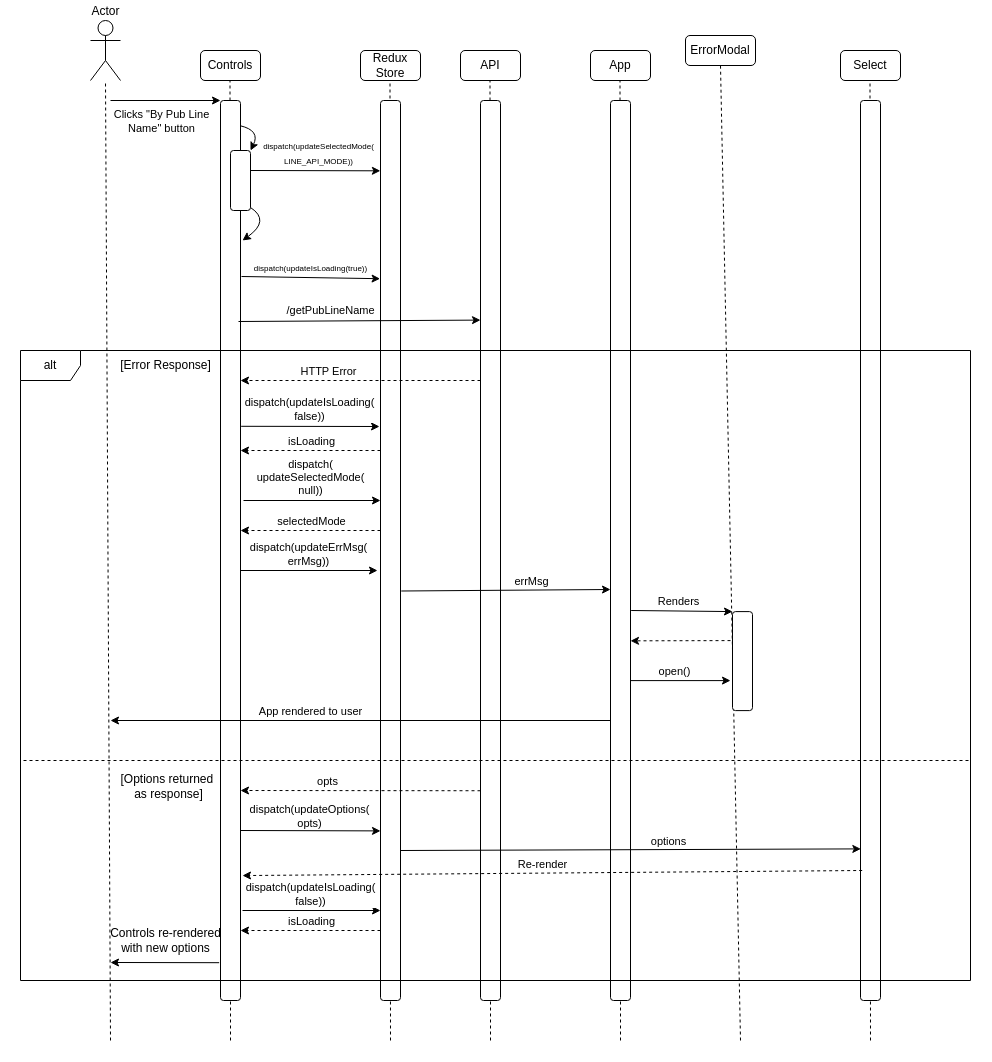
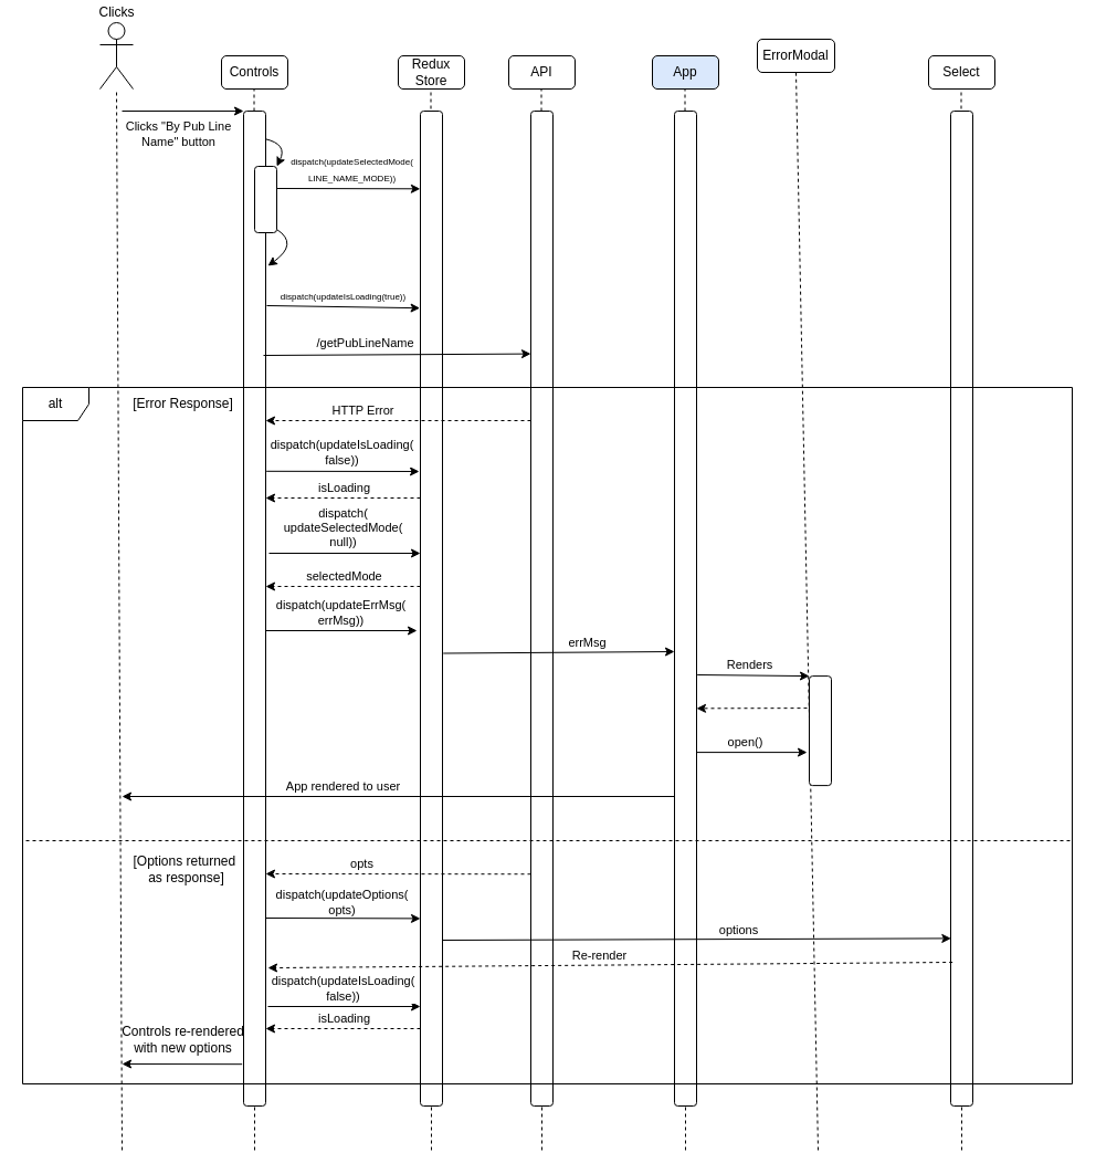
  <mxCell id="0" />
  <mxCell id="1" parent="0" />
  <mxCell id="2" value="" style="rounded=1;whiteSpace=wrap;html=1;" parent="1" vertex="1"><mxGeometry x="610" y="100" width="20" height="900" as="geometry" /></mxCell>
- <mxCell id="3" value="Actor" style="shape=umlActor;verticalLabelPosition=top;verticalAlign=bottom;html=1;outlineConnect=0;labelPosition=center;align=center;" parent="1" vertex="1"><mxGeometry x="90" y="20" width="30" height="60" as="geometry" /></mxCell>
+ <mxCell id="3" value="Clicks" style="shape=umlActor;verticalLabelPosition=top;verticalAlign=bottom;html=1;outlineConnect=0;labelPosition=center;align=center;" parent="1" vertex="1"><mxGeometry x="90" y="20" width="30" height="60" as="geometry" /></mxCell>
  <mxCell id="4" value="" style="endArrow=none;dashed=1;html=1;rounded=0;" parent="1" edge="1"><mxGeometry width="50" height="50" relative="1" as="geometry"><mxPoint x="110" y="1040" as="sourcePoint" /><mxPoint x="105" y="80" as="targetPoint" /></mxGeometry></mxCell>
  <mxCell id="5" value="Controls" style="rounded=1;whiteSpace=wrap;html=1;" parent="1" vertex="1"><mxGeometry x="200" y="50" width="60" height="30" as="geometry" /></mxCell>
  <mxCell id="6" value="" style="endArrow=none;dashed=1;html=1;rounded=0;" parent="1" source="18" edge="1"><mxGeometry width="50" height="50" relative="1" as="geometry"><mxPoint x="229.5" y="660.667" as="sourcePoint" /><mxPoint x="229.5" y="80" as="targetPoint" /></mxGeometry></mxCell>
  <mxCell id="7" value="Redux Store" style="rounded=1;whiteSpace=wrap;html=1;" parent="1" vertex="1"><mxGeometry x="360" y="50" width="60" height="30" as="geometry" /></mxCell>
  <mxCell id="8" value="" style="endArrow=none;dashed=1;html=1;rounded=0;" parent="1" edge="1"><mxGeometry width="50" height="50" relative="1" as="geometry"><mxPoint x="390" y="1040" as="sourcePoint" /><mxPoint x="389.5" y="80" as="targetPoint" /></mxGeometry></mxCell>
  <mxCell id="9" value="API" style="rounded=1;whiteSpace=wrap;html=1;" parent="1" vertex="1"><mxGeometry x="460" y="50" width="60" height="30" as="geometry" /></mxCell>
  <mxCell id="10" value="" style="endArrow=none;dashed=1;html=1;rounded=0;" parent="1" source="31" edge="1"><mxGeometry width="50" height="50" relative="1" as="geometry"><mxPoint x="489.5" y="660.667" as="sourcePoint" /><mxPoint x="489.5" y="80" as="targetPoint" /></mxGeometry></mxCell>
- <mxCell id="11" value="App" style="rounded=1;whiteSpace=wrap;html=1;" parent="1" vertex="1"><mxGeometry x="590" y="50" width="60" height="30" as="geometry" /></mxCell>
+ <mxCell id="11" value="App" style="rounded=1;whiteSpace=wrap;html=1;fillColor=#dae8fc;" parent="1" vertex="1"><mxGeometry x="590" y="50" width="60" height="30" as="geometry" /></mxCell>
  <mxCell id="12" value="" style="endArrow=none;dashed=1;html=1;rounded=0;" parent="1" source="2" edge="1"><mxGeometry width="50" height="50" relative="1" as="geometry"><mxPoint x="619.5" y="660.667" as="sourcePoint" /><mxPoint x="619.5" y="80" as="targetPoint" /></mxGeometry></mxCell>
  <mxCell id="13" value="ErrorModal" style="rounded=1;whiteSpace=wrap;html=1;" parent="1" vertex="1"><mxGeometry x="685" y="35" width="70" height="30" as="geometry" /></mxCell>
  <mxCell id="14" value="" style="endArrow=none;dashed=1;html=1;rounded=0;entryX=0.5;entryY=1;entryDx=0;entryDy=0;" parent="1" target="13" edge="1"><mxGeometry width="50" height="50" relative="1" as="geometry"><mxPoint x="740" y="1040" as="sourcePoint" /><mxPoint x="740" y="300" as="targetPoint" /></mxGeometry></mxCell>
  <mxCell id="15" value="Select" style="rounded=1;whiteSpace=wrap;html=1;" parent="1" vertex="1"><mxGeometry x="840" y="50" width="60" height="30" as="geometry" /></mxCell>
  <mxCell id="16" value="" style="endArrow=none;dashed=1;html=1;rounded=0;" parent="1" edge="1"><mxGeometry width="50" height="50" relative="1" as="geometry"><mxPoint x="870" y="1040" as="sourcePoint" /><mxPoint x="869.5" y="80" as="targetPoint" /></mxGeometry></mxCell>
  <mxCell id="17" value="" style="endArrow=none;dashed=1;html=1;rounded=0;" parent="1" target="18" edge="1"><mxGeometry width="50" height="50" relative="1" as="geometry"><mxPoint x="230" y="1040" as="sourcePoint" /><mxPoint x="229.5" y="80" as="targetPoint" /></mxGeometry></mxCell>
  <mxCell id="18" value="" style="rounded=1;whiteSpace=wrap;html=1;" parent="1" vertex="1"><mxGeometry x="220" y="100" width="20" height="900" as="geometry" /></mxCell>
  <mxCell id="19" value="" style="endArrow=classic;html=1;rounded=0;" parent="1" edge="1"><mxGeometry width="50" height="50" relative="1" as="geometry"><mxPoint x="110" y="100" as="sourcePoint" /><mxPoint x="220" y="100" as="targetPoint" /></mxGeometry></mxCell>
  <mxCell id="20" value="Clicks &quot;By Pub Line&lt;div&gt;Name&quot; button&lt;/div&gt;" style="edgeLabel;html=1;align=center;verticalAlign=middle;resizable=0;points=[];" parent="19" vertex="1" connectable="0"><mxGeometry x="-0.091" y="-3" relative="1" as="geometry"><mxPoint y="17" as="offset" /></mxGeometry></mxCell>
  <mxCell id="21" value="" style="group" parent="1" vertex="1" connectable="0"><mxGeometry x="230" y="130" width="40" height="90" as="geometry" /></mxCell>
  <mxCell id="22" value="" style="rounded=1;whiteSpace=wrap;html=1;" parent="21" vertex="1"><mxGeometry y="20" width="20" height="60" as="geometry" /></mxCell>
  <mxCell id="23" value="" style="curved=1;endArrow=classic;html=1;rounded=0;exitX=0.979;exitY=0.028;exitDx=0;exitDy=0;exitPerimeter=0;entryX=1;entryY=0;entryDx=0;entryDy=0;" parent="21" source="18" target="22" edge="1"><mxGeometry width="50" height="50" relative="1" as="geometry"><mxPoint x="40" y="10" as="sourcePoint" /><mxPoint x="50" y="120" as="targetPoint" /><Array as="points"><mxPoint x="30" /></Array></mxGeometry></mxCell>
  <mxCell id="24" value="" style="curved=1;endArrow=classic;html=1;rounded=0;exitX=1.033;exitY=0.059;exitDx=0;exitDy=0;exitPerimeter=0;" parent="21" edge="1"><mxGeometry width="50" height="50" relative="1" as="geometry"><mxPoint x="20" y="77" as="sourcePoint" /><mxPoint x="12" y="110" as="targetPoint" /><Array as="points"><mxPoint x="40" y="90" /></Array></mxGeometry></mxCell>
  <mxCell id="25" value="" style="endArrow=classic;html=1;rounded=0;entryX=0.976;entryY=0.958;entryDx=0;entryDy=0;entryPerimeter=0;" parent="21" target="27" edge="1"><mxGeometry width="50" height="50" relative="1" as="geometry"><mxPoint x="20" y="40" as="sourcePoint" /><mxPoint x="116" y="38" as="targetPoint" /></mxGeometry></mxCell>
  <mxCell id="26" value="" style="rounded=1;whiteSpace=wrap;html=1;" parent="1" vertex="1"><mxGeometry x="380" y="100" width="20" height="900" as="geometry" /></mxCell>
- <mxCell id="27" value="&lt;font style=&quot;font-size: 8px;&quot;&gt;dispatch(&lt;/font&gt;&lt;span style=&quot;font-size: 8px; background-color: initial;&quot;&gt;updateSelectedMode(&lt;/span&gt;&lt;div&gt;&lt;span style=&quot;font-size: 8px; background-color: initial;&quot;&gt;LINE_API_MODE))&lt;/span&gt;&lt;/div&gt;" style="text;html=1;align=center;verticalAlign=middle;resizable=0;points=[];autosize=1;strokeColor=none;fillColor=none;" parent="1" vertex="1"><mxGeometry x="253" y="132" width="130" height="40" as="geometry" /></mxCell>
+ <mxCell id="27" value="&lt;font style=&quot;font-size: 8px;&quot;&gt;dispatch(&lt;/font&gt;&lt;span style=&quot;font-size: 8px; background-color: initial;&quot;&gt;updateSelectedMode(&lt;/span&gt;&lt;div&gt;&lt;span style=&quot;font-size: 8px; background-color: initial;&quot;&gt;LINE_NAME_MODE))&lt;/span&gt;&lt;/div&gt;" style="text;html=1;align=center;verticalAlign=middle;resizable=0;points=[];autosize=1;strokeColor=none;fillColor=none;" parent="1" vertex="1"><mxGeometry x="253" y="132" width="130" height="40" as="geometry" /></mxCell>
  <mxCell id="28" value="" style="endArrow=classic;html=1;rounded=0;entryX=-0.02;entryY=0.198;entryDx=0;entryDy=0;entryPerimeter=0;" parent="1" target="26" edge="1"><mxGeometry width="50" height="50" relative="1" as="geometry"><mxPoint x="241" y="276" as="sourcePoint" /><mxPoint x="370" y="220" as="targetPoint" /></mxGeometry></mxCell>
  <mxCell id="29" value="&lt;font style=&quot;font-size: 8px;&quot;&gt;dispatch(updateIsLoading(true))&lt;/font&gt;" style="edgeLabel;html=1;align=center;verticalAlign=middle;resizable=0;points=[];" parent="28" vertex="1" connectable="0"><mxGeometry x="0.038" y="1" relative="1" as="geometry"><mxPoint x="-4" y="-10" as="offset" /></mxGeometry></mxCell>
  <mxCell id="30" value="" style="endArrow=none;dashed=1;html=1;rounded=0;" parent="1" target="31" edge="1"><mxGeometry width="50" height="50" relative="1" as="geometry"><mxPoint x="490" y="1040" as="sourcePoint" /><mxPoint x="489.5" y="80" as="targetPoint" /></mxGeometry></mxCell>
  <mxCell id="31" value="" style="rounded=1;whiteSpace=wrap;html=1;" parent="1" vertex="1"><mxGeometry x="480" y="100" width="20" height="900" as="geometry" /></mxCell>
  <mxCell id="32" value="" style="endArrow=classic;html=1;rounded=0;entryX=0;entryY=0.244;entryDx=0;entryDy=0;entryPerimeter=0;" parent="1" target="31" edge="1"><mxGeometry width="50" height="50" relative="1" as="geometry"><mxPoint x="238" y="321" as="sourcePoint" /><mxPoint x="382" y="320" as="targetPoint" /></mxGeometry></mxCell>
  <mxCell id="33" value="/getPubLineName" style="edgeLabel;html=1;align=center;verticalAlign=middle;resizable=0;points=[];" parent="32" vertex="1" connectable="0"><mxGeometry x="0.038" y="1" relative="1" as="geometry"><mxPoint x="-34" y="-10" as="offset" /></mxGeometry></mxCell>
  <mxCell id="34" value="[Error Response]" style="text;html=1;align=center;verticalAlign=middle;resizable=0;points=[];autosize=1;strokeColor=none;fillColor=none;" parent="1" vertex="1"><mxGeometry x="110" y="350" width="110" height="30" as="geometry" /></mxCell>
  <mxCell id="35" value="" style="endArrow=classic;dashed=1;html=1;rounded=0;endFill=1;" parent="1" edge="1"><mxGeometry width="50" height="50" relative="1" as="geometry"><mxPoint x="480" y="380" as="sourcePoint" /><mxPoint x="240" y="380" as="targetPoint" /></mxGeometry></mxCell>
  <mxCell id="36" value="HTTP Error" style="edgeLabel;html=1;align=center;verticalAlign=middle;resizable=0;points=[];" parent="35" vertex="1" connectable="0"><mxGeometry x="0.419" y="3" relative="1" as="geometry"><mxPoint x="17" y="-13" as="offset" /></mxGeometry></mxCell>
  <mxCell id="37" value="" style="endArrow=classic;html=1;rounded=0;exitX=1.033;exitY=0.362;exitDx=0;exitDy=0;exitPerimeter=0;" parent="1" source="18" edge="1"><mxGeometry width="50" height="50" relative="1" as="geometry"><mxPoint x="340" y="470" as="sourcePoint" /><mxPoint x="379" y="426" as="targetPoint" /></mxGeometry></mxCell>
  <mxCell id="38" value="dispatch(updateIsLoading(&lt;div&gt;false))&lt;/div&gt;" style="edgeLabel;html=1;align=center;verticalAlign=middle;resizable=0;points=[];" parent="37" vertex="1" connectable="0"><mxGeometry x="-0.183" y="1" relative="1" as="geometry"><mxPoint x="11" y="-16" as="offset" /></mxGeometry></mxCell>
  <mxCell id="39" value="" style="endArrow=classic;html=1;rounded=0;exitX=1.1;exitY=0.616;exitDx=0;exitDy=0;exitPerimeter=0;" parent="1" edge="1"><mxGeometry width="50" height="50" relative="1" as="geometry"><mxPoint x="243" y="500" as="sourcePoint" /><mxPoint x="380" y="500" as="targetPoint" /></mxGeometry></mxCell>
  <mxCell id="40" value="dispatch(&lt;div&gt;updateSelectedMode(&lt;div&gt;null))&lt;/div&gt;&lt;/div&gt;" style="edgeLabel;html=1;align=center;verticalAlign=middle;resizable=0;points=[];" parent="39" vertex="1" connectable="0"><mxGeometry x="-0.183" y="1" relative="1" as="geometry"><mxPoint x="10" y="-23" as="offset" /></mxGeometry></mxCell>
  <mxCell id="41" value="" style="endArrow=classic;html=1;rounded=0;exitX=1.1;exitY=0.616;exitDx=0;exitDy=0;exitPerimeter=0;" parent="1" edge="1"><mxGeometry width="50" height="50" relative="1" as="geometry"><mxPoint x="240" y="570" as="sourcePoint" /><mxPoint x="377" y="570" as="targetPoint" /></mxGeometry></mxCell>
  <mxCell id="42" value="dispatch(updateErrMsg(&lt;div&gt;errMsg))&lt;/div&gt;" style="edgeLabel;html=1;align=center;verticalAlign=middle;resizable=0;points=[];" parent="41" vertex="1" connectable="0"><mxGeometry x="-0.183" y="1" relative="1" as="geometry"><mxPoint x="11" y="-16" as="offset" /></mxGeometry></mxCell>
  <mxCell id="43" value="" style="endArrow=classic;dashed=1;html=1;rounded=0;endFill=1;" parent="1" edge="1"><mxGeometry width="50" height="50" relative="1" as="geometry"><mxPoint x="380" y="450" as="sourcePoint" /><mxPoint x="240" y="450" as="targetPoint" /></mxGeometry></mxCell>
  <mxCell id="44" value="isLoading" style="edgeLabel;html=1;align=center;verticalAlign=middle;resizable=0;points=[];" parent="43" vertex="1" connectable="0"><mxGeometry x="0.419" y="3" relative="1" as="geometry"><mxPoint x="29" y="-13" as="offset" /></mxGeometry></mxCell>
  <mxCell id="45" value="" style="endArrow=classic;dashed=1;html=1;rounded=0;endFill=1;" parent="1" edge="1"><mxGeometry width="50" height="50" relative="1" as="geometry"><mxPoint x="380" y="530" as="sourcePoint" /><mxPoint x="240" y="530" as="targetPoint" /></mxGeometry></mxCell>
  <mxCell id="46" value="selectedMode" style="edgeLabel;html=1;align=center;verticalAlign=middle;resizable=0;points=[];" parent="45" vertex="1" connectable="0"><mxGeometry x="0.419" y="3" relative="1" as="geometry"><mxPoint x="29" y="-13" as="offset" /></mxGeometry></mxCell>
  <mxCell id="47" value="" style="endArrow=none;dashed=1;html=1;rounded=0;" parent="1" target="2" edge="1"><mxGeometry width="50" height="50" relative="1" as="geometry"><mxPoint x="620" y="1040" as="sourcePoint" /><mxPoint x="619.5" y="80" as="targetPoint" /></mxGeometry></mxCell>
  <mxCell id="48" value="" style="rounded=1;whiteSpace=wrap;html=1;" parent="1" vertex="1"><mxGeometry x="732" y="611.1" width="20" height="99" as="geometry" /></mxCell>
  <mxCell id="49" value="" style="endArrow=classic;html=1;rounded=0;exitX=1.038;exitY=0.545;exitDx=0;exitDy=0;exitPerimeter=0;" parent="1" source="26" edge="1"><mxGeometry width="50" height="50" relative="1" as="geometry"><mxPoint x="470" y="540" as="sourcePoint" /><mxPoint x="610" y="589" as="targetPoint" /></mxGeometry></mxCell>
  <mxCell id="50" value="errMsg" style="edgeLabel;html=1;align=center;verticalAlign=middle;resizable=0;points=[];" parent="49" vertex="1" connectable="0"><mxGeometry x="0.247" y="2" relative="1" as="geometry"><mxPoint y="-7" as="offset" /></mxGeometry></mxCell>
  <mxCell id="51" value="" style="endArrow=classic;html=1;rounded=0;entryX=0;entryY=0;entryDx=0;entryDy=0;exitX=1.034;exitY=0.611;exitDx=0;exitDy=0;exitPerimeter=0;" parent="1" target="48" edge="1"><mxGeometry width="50" height="50" relative="1" as="geometry"><mxPoint x="630.68" y="610" as="sourcePoint" /><mxPoint x="660" y="640.1" as="targetPoint" /></mxGeometry></mxCell>
  <mxCell id="52" value="Renders" style="edgeLabel;html=1;align=center;verticalAlign=middle;resizable=0;points=[];" parent="51" vertex="1" connectable="0"><mxGeometry x="-0.065" relative="1" as="geometry"><mxPoint y="-10" as="offset" /></mxGeometry></mxCell>
  <mxCell id="53" value="" style="endArrow=classic;dashed=1;html=1;rounded=0;endFill=1;" parent="1" edge="1"><mxGeometry width="50" height="50" relative="1" as="geometry"><mxPoint x="730" y="640.1" as="sourcePoint" /><mxPoint x="630" y="640.34" as="targetPoint" /></mxGeometry></mxCell>
  <mxCell id="54" value="" style="endArrow=classic;html=1;rounded=0;" parent="1" edge="1"><mxGeometry width="50" height="50" relative="1" as="geometry"><mxPoint x="630" y="680.1" as="sourcePoint" /><mxPoint x="730" y="680.1" as="targetPoint" /></mxGeometry></mxCell>
  <mxCell id="55" value="open()" style="edgeLabel;html=1;align=center;verticalAlign=middle;resizable=0;points=[];" parent="54" vertex="1" connectable="0"><mxGeometry x="-0.146" relative="1" as="geometry"><mxPoint y="-10" as="offset" /></mxGeometry></mxCell>
  <mxCell id="56" value="" style="endArrow=classic;html=1;rounded=0;" parent="1" edge="1"><mxGeometry width="50" height="50" relative="1" as="geometry"><mxPoint x="610" y="720" as="sourcePoint" /><mxPoint x="110" y="720" as="targetPoint" /></mxGeometry></mxCell>
  <mxCell id="57" value="App rendered to user" style="edgeLabel;html=1;align=center;verticalAlign=middle;resizable=0;points=[];" parent="56" vertex="1" connectable="0"><mxGeometry x="0.751" y="1" relative="1" as="geometry"><mxPoint x="137" y="-11" as="offset" /></mxGeometry></mxCell>
  <mxCell id="58" value="" style="endArrow=classic;dashed=1;html=1;rounded=0;exitX=0;exitY=0.609;exitDx=0;exitDy=0;exitPerimeter=0;endFill=1;" parent="1" edge="1"><mxGeometry width="50" height="50" relative="1" as="geometry"><mxPoint x="480" y="790.24" as="sourcePoint" /><mxPoint x="240" y="790" as="targetPoint" /></mxGeometry></mxCell>
  <mxCell id="59" value="opts" style="edgeLabel;html=1;align=center;verticalAlign=middle;resizable=0;points=[];" parent="58" vertex="1" connectable="0"><mxGeometry x="0.419" y="3" relative="1" as="geometry"><mxPoint x="17" y="-13" as="offset" /></mxGeometry></mxCell>
  <mxCell id="60" value="" style="endArrow=classic;html=1;rounded=0;entryX=0;entryY=0.856;entryDx=0;entryDy=0;entryPerimeter=0;" parent="1" edge="1"><mxGeometry width="50" height="50" relative="1" as="geometry"><mxPoint x="240" y="830" as="sourcePoint" /><mxPoint x="380" y="830.4" as="targetPoint" /></mxGeometry></mxCell>
  <mxCell id="61" value="dispatch(updateOptions(&lt;div&gt;opts)&lt;/div&gt;" style="edgeLabel;html=1;align=center;verticalAlign=middle;resizable=0;points=[];" parent="60" vertex="1" connectable="0"><mxGeometry x="-0.318" y="-1" relative="1" as="geometry"><mxPoint x="21" y="-16" as="offset" /></mxGeometry></mxCell>
  <mxCell id="62" value="" style="rounded=1;whiteSpace=wrap;html=1;" parent="1" vertex="1"><mxGeometry x="860" y="100" width="20" height="900" as="geometry" /></mxCell>
  <mxCell id="63" value="alt" style="shape=umlFrame;whiteSpace=wrap;html=1;pointerEvents=0;" parent="1" vertex="1"><mxGeometry x="20" y="350" width="950" height="630" as="geometry" /></mxCell>
  <mxCell id="64" value="" style="endArrow=classic;html=1;rounded=0;entryX=0.017;entryY=0.876;entryDx=0;entryDy=0;entryPerimeter=0;" parent="1" edge="1"><mxGeometry width="50" height="50" relative="1" as="geometry"><mxPoint x="400" y="850" as="sourcePoint" /><mxPoint x="860.34" y="848.4" as="targetPoint" /></mxGeometry></mxCell>
  <mxCell id="65" value="options" style="edgeLabel;html=1;align=center;verticalAlign=middle;resizable=0;points=[];" parent="64" vertex="1" connectable="0"><mxGeometry x="0.158" y="-2" relative="1" as="geometry"><mxPoint y="-11" as="offset" /></mxGeometry></mxCell>
  <mxCell id="66" value="" style="endArrow=classic;dashed=1;html=1;rounded=0;exitX=0;exitY=0.609;exitDx=0;exitDy=0;exitPerimeter=0;endFill=1;entryX=1.017;entryY=0.917;entryDx=0;entryDy=0;entryPerimeter=0;" parent="1" edge="1"><mxGeometry width="50" height="50" relative="1" as="geometry"><mxPoint x="861.66" y="870" as="sourcePoint" /><mxPoint x="242" y="875.06" as="targetPoint" /></mxGeometry></mxCell>
  <mxCell id="67" value="Re-render" style="edgeLabel;html=1;align=center;verticalAlign=middle;resizable=0;points=[];" parent="66" vertex="1" connectable="0"><mxGeometry x="0.419" y="3" relative="1" as="geometry"><mxPoint x="120" y="-13" as="offset" /></mxGeometry></mxCell>
  <mxCell id="68" value="" style="endArrow=classic;html=1;rounded=0;exitX=1.033;exitY=0.362;exitDx=0;exitDy=0;exitPerimeter=0;" parent="1" edge="1"><mxGeometry width="50" height="50" relative="1" as="geometry"><mxPoint x="242" y="910" as="sourcePoint" /><mxPoint x="380" y="910" as="targetPoint" /></mxGeometry></mxCell>
  <mxCell id="69" value="dispatch(updateIsLoading(&lt;div&gt;false))&lt;/div&gt;" style="edgeLabel;html=1;align=center;verticalAlign=middle;resizable=0;points=[];" parent="68" vertex="1" connectable="0"><mxGeometry x="-0.183" y="1" relative="1" as="geometry"><mxPoint x="11" y="-16" as="offset" /></mxGeometry></mxCell>
  <mxCell id="70" value="" style="endArrow=classic;dashed=1;html=1;rounded=0;endFill=1;" parent="1" edge="1"><mxGeometry width="50" height="50" relative="1" as="geometry"><mxPoint x="380" y="930" as="sourcePoint" /><mxPoint x="240" y="930" as="targetPoint" /></mxGeometry></mxCell>
  <mxCell id="71" value="isLoading" style="edgeLabel;html=1;align=center;verticalAlign=middle;resizable=0;points=[];" parent="70" vertex="1" connectable="0"><mxGeometry x="0.419" y="3" relative="1" as="geometry"><mxPoint x="29" y="-13" as="offset" /></mxGeometry></mxCell>
  <mxCell id="72" value="" style="endArrow=none;dashed=1;html=1;rounded=0;" parent="1" edge="1"><mxGeometry width="50" height="50" relative="1" as="geometry"><mxPoint x="23" y="760" as="sourcePoint" /><mxPoint x="970" y="760" as="targetPoint" /></mxGeometry></mxCell>
  <mxCell id="73" value="" style="endArrow=classic;html=1;rounded=0;exitX=-0.067;exitY=0.958;exitDx=0;exitDy=0;exitPerimeter=0;" parent="1" source="18" edge="1"><mxGeometry width="50" height="50" relative="1" as="geometry"><mxPoint x="130" y="940" as="sourcePoint" /><mxPoint x="110" y="962" as="targetPoint" /></mxGeometry></mxCell>
  <mxCell id="74" value="Controls re-rendered&lt;div&gt;with new options&lt;/div&gt;" style="text;html=1;align=center;verticalAlign=middle;resizable=0;points=[];autosize=1;strokeColor=none;fillColor=none;" parent="1" vertex="1"><mxGeometry x="100" y="920" width="130" height="40" as="geometry" /></mxCell>
  <mxCell id="75" value="[Options returned&amp;nbsp;&lt;div&gt;as response]&lt;/div&gt;" style="text;html=1;align=center;verticalAlign=middle;resizable=0;points=[];autosize=1;strokeColor=none;fillColor=none;" parent="1" vertex="1"><mxGeometry x="108" y="766" width="120" height="40" as="geometry" /></mxCell>
